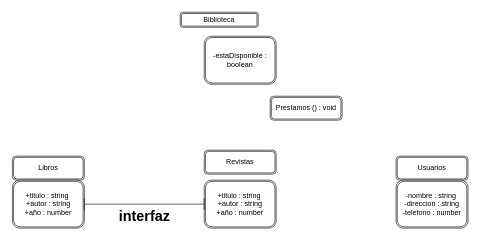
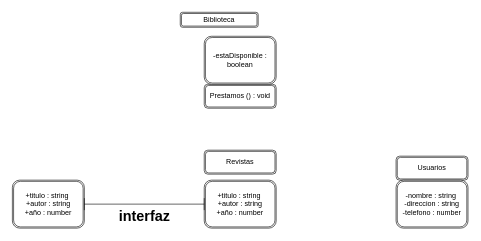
  <mxCell id="0" />
  <mxCell id="1" parent="0" />
  <mxCell id="2" value="Biblioteca" style="shape=ext;double=1;rounded=1;whiteSpace=wrap;html=1;" vertex="1" parent="1"><mxGeometry x="300" y="20" width="130" height="25" as="geometry" /></mxCell>
  <mxCell id="3" value="Usuarios" style="shape=ext;double=1;rounded=1;whiteSpace=wrap;html=1;" vertex="1" parent="1"><mxGeometry x="660" y="260" width="120" height="40" as="geometry" /></mxCell>
  <mxCell id="4" value="Revistas" style="shape=ext;double=1;rounded=1;whiteSpace=wrap;html=1;" vertex="1" parent="1"><mxGeometry x="340" y="250" width="120" height="40" as="geometry" /></mxCell>
- <mxCell id="5" value="Libros" style="shape=ext;double=1;rounded=1;whiteSpace=wrap;html=1;" vertex="1" parent="1"><mxGeometry x="20" y="260" width="120" height="40" as="geometry" /></mxCell>
  <mxCell id="6" value="-nombre : string&amp;nbsp;&lt;br&gt;-direccion : string&lt;br&gt;-telefono : number" style="shape=ext;double=1;rounded=1;whiteSpace=wrap;html=1;" vertex="1" parent="1"><mxGeometry x="660" y="300" width="120" height="80" as="geometry" /></mxCell>
  <mxCell id="7" value="+titulo : string&amp;nbsp;&lt;br&gt;+autor : string&lt;br&gt;+año : number" style="shape=ext;double=1;rounded=1;whiteSpace=wrap;html=1;" vertex="1" parent="1"><mxGeometry x="20" y="300" width="120" height="80" as="geometry" /></mxCell>
  <mxCell id="8" value="+titulo : string&amp;nbsp;&lt;br&gt;+autor : string&lt;br&gt;+año : number" style="shape=ext;double=1;rounded=1;whiteSpace=wrap;html=1;" vertex="1" parent="1"><mxGeometry x="340" y="300" width="120" height="80" as="geometry" /></mxCell>
- <mxCell id="9" value="Prestamos () : void" style="shape=ext;double=1;rounded=1;whiteSpace=wrap;html=1;" vertex="1" parent="1"><mxGeometry x="450" y="160" width="120" height="40" as="geometry" /></mxCell>
+ <mxCell id="9" value="Prestamos () : void" style="shape=ext;double=1;rounded=1;whiteSpace=wrap;html=1;" vertex="1" parent="1"><mxGeometry x="340" y="140" width="120" height="40" as="geometry" /></mxCell>
  <mxCell id="10" value="-estaDisponible : boolean" style="shape=ext;double=1;rounded=1;whiteSpace=wrap;html=1;" vertex="1" parent="1"><mxGeometry x="340" y="60" width="120" height="80" as="geometry" /></mxCell>
  <mxCell id="11" value="" style="shape=crossbar;whiteSpace=wrap;html=1;rounded=1;" vertex="1" parent="1"><mxGeometry x="140" y="330" width="200" height="20" as="geometry" /></mxCell>
  <mxCell id="12" value="interfaz" style="text;strokeColor=none;fillColor=none;html=1;fontSize=24;fontStyle=1;verticalAlign=middle;align=center;" vertex="1" parent="1"><mxGeometry x="190" y="340" width="100" height="40" as="geometry" /></mxCell>
